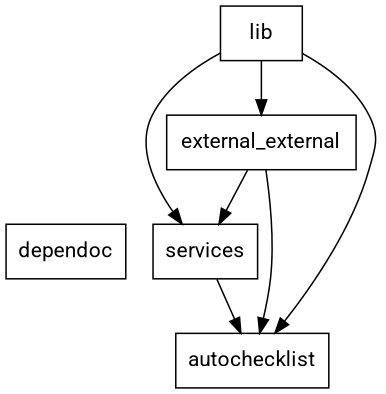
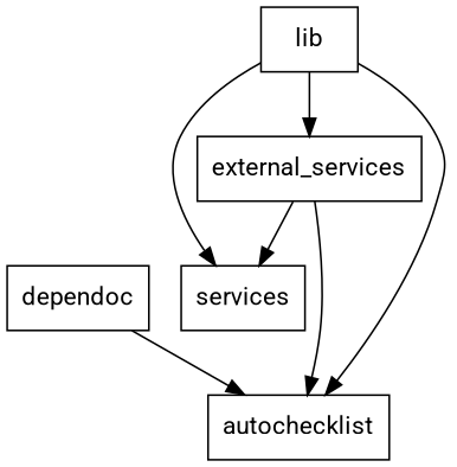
  digraph {
    fontname=Roboto
    node [fontname=Roboto shape=rect]
    edge [fontname=Roboto]
    n1 [label=services]
    autochecklist
    dependoc
-   external_services [label=external_external]
+   external_services
    lib
-   n1 -> autochecklist
+   dependoc -> autochecklist
    external_services -> n1
    external_services -> autochecklist
    lib -> n1
    lib -> autochecklist
    lib -> external_services
  }
